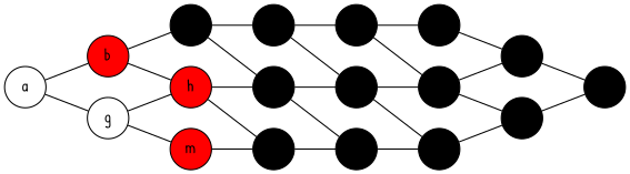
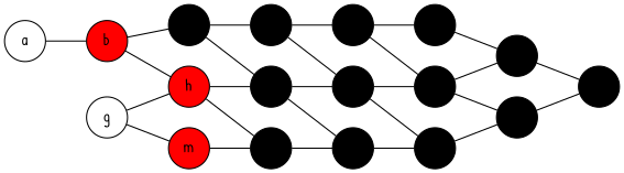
  graph {
    rankdir=LR
    fontname="Patrick Hand"
    node [fillcolor=black shape=circle style=filled fontname="Patrick Hand"]
    edge [fontname="Patrick Hand"]
    a [fillcolor=white]
    b [fillcolor=red]
    g [fillcolor=white]
    c
    h [fillcolor=red]
    d
    i
    e
    j
    f
    k
    l
    m [fillcolor=red]
    n
    o
    p
    q
    r
    a -- b
-   a -- g
    b -- c
    b -- h
    g -- h
    g -- m
    c -- d
    c -- i
    h -- i
    h -- n
    d -- e
    d -- j
    i -- j
    i -- o
    e -- f
    e -- k
    j -- k
    j -- p
    f -- l
    k -- l
    k -- q
    l -- r
    m -- n
    n -- o
    o -- p
    p -- q
    q -- r
  }
